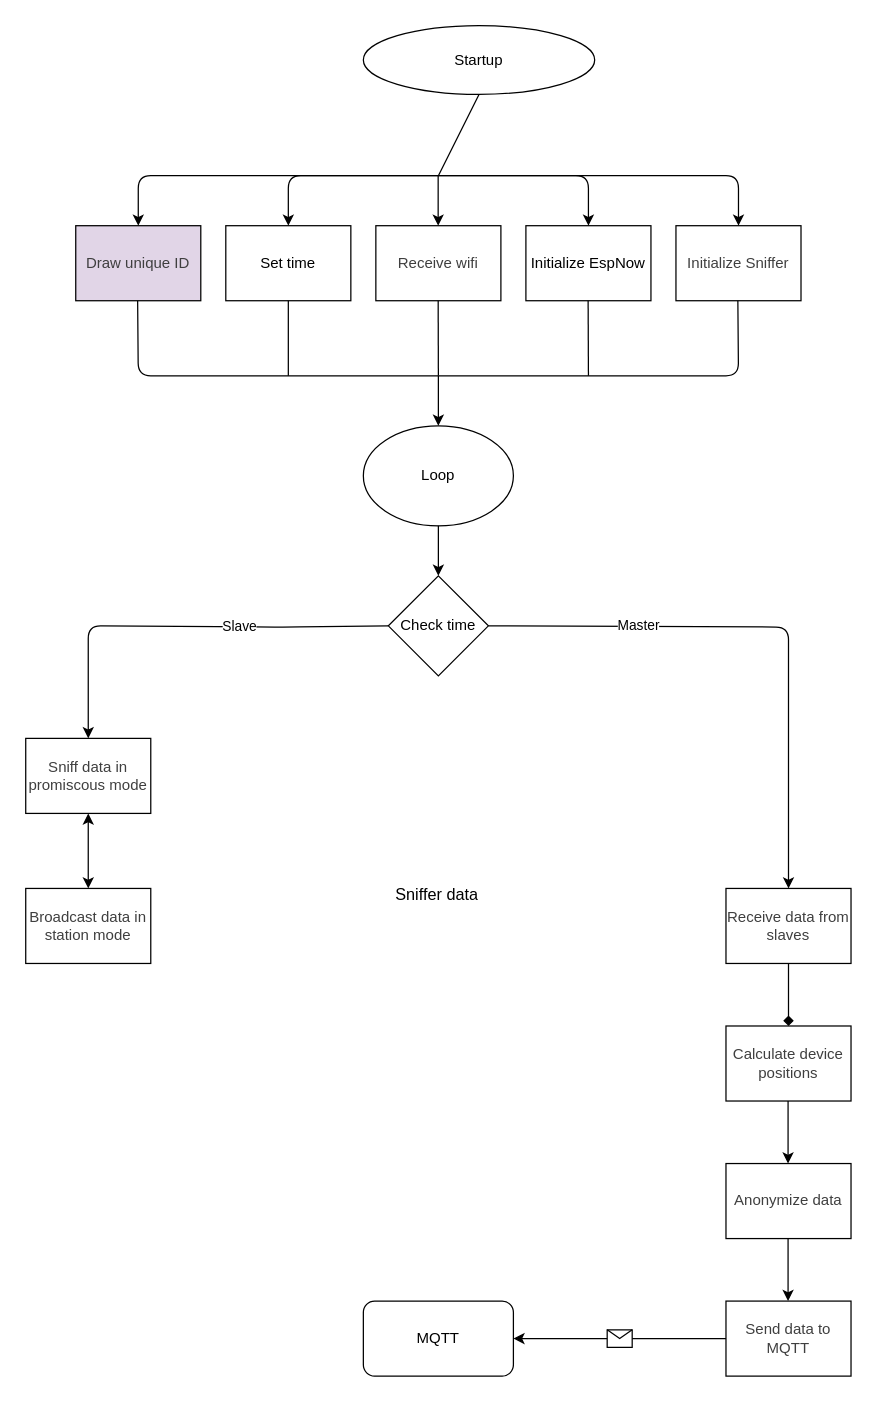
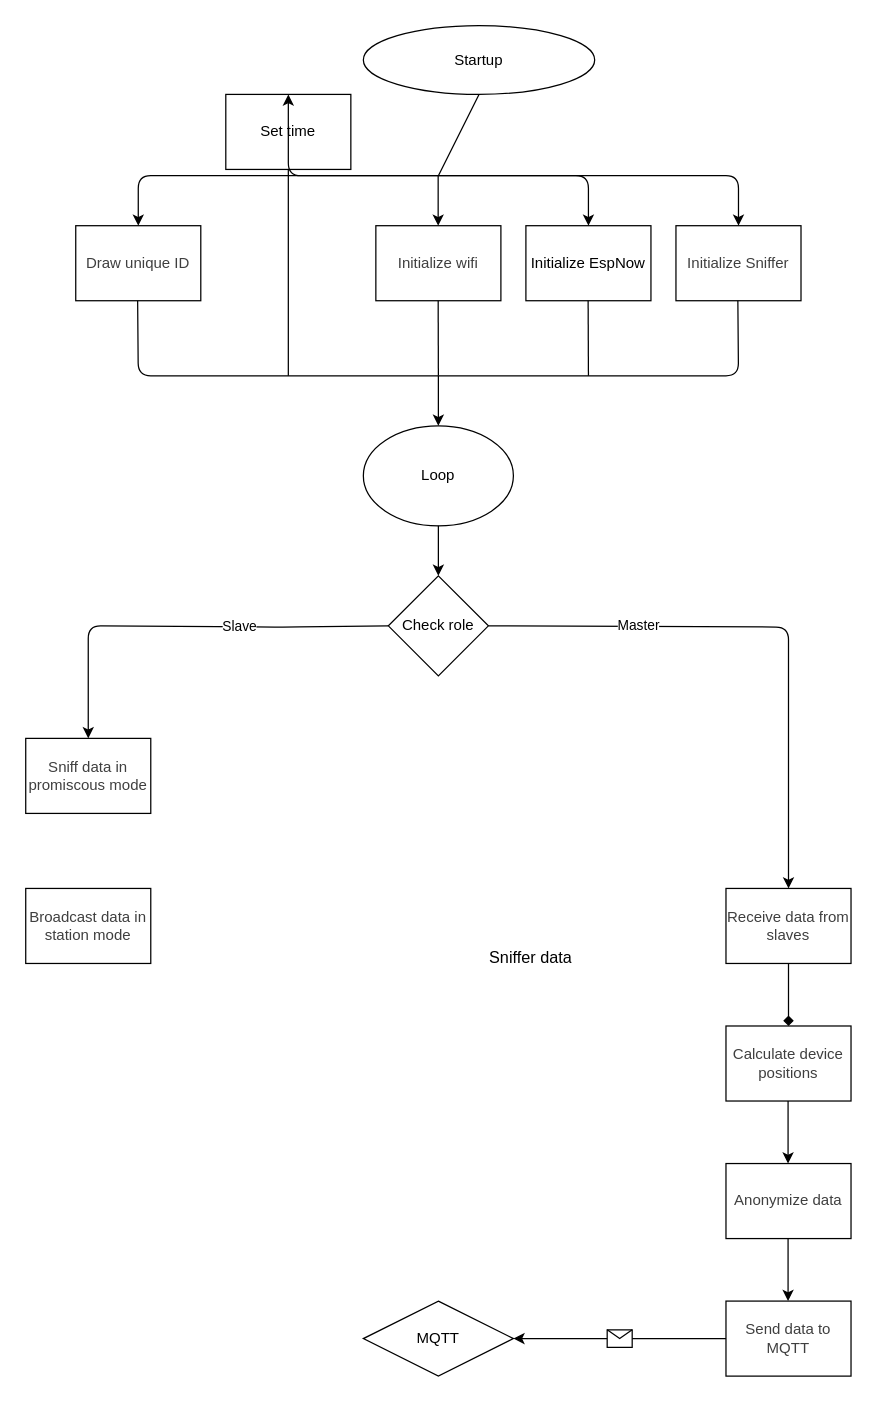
  <mxCell id="0" />
  <mxCell id="1" parent="0" />
  <mxCell id="2" value="" style="endArrow=classic;html=1;exitX=0.008;exitY=0.65;exitDx=0;exitDy=0;exitPerimeter=0;entryX=0.5;entryY=0;entryDx=0;entryDy=0;" edge="1" parent="1" target="32"><mxGeometry relative="1" as="geometry"><mxPoint x="310" y="500" as="sourcePoint" /><mxPoint x="70" y="580" as="targetPoint" /><Array as="points"><mxPoint x="229.04" y="501" /><mxPoint x="70" y="500" /></Array></mxGeometry></mxCell>
  <mxCell id="3" value="Slave" style="edgeLabel;resizable=0;html=1;;align=center;verticalAlign=middle;" connectable="0" vertex="1" parent="2"><mxGeometry relative="1" as="geometry"><mxPoint x="45" as="offset" /></mxGeometry></mxCell>
  <mxCell id="4" value="" style="endArrow=classic;html=1;exitX=0.008;exitY=0.65;exitDx=0;exitDy=0;exitPerimeter=0;entryX=0.5;entryY=0;entryDx=0;entryDy=0;" edge="1" parent="1" target="34"><mxGeometry relative="1" as="geometry"><mxPoint x="390" y="500" as="sourcePoint" /><mxPoint x="630" y="580" as="targetPoint" /><Array as="points"><mxPoint x="630" y="501" /></Array></mxGeometry></mxCell>
  <mxCell id="5" value="Master" style="edgeLabel;resizable=0;html=1;;align=center;verticalAlign=middle;" connectable="0" vertex="1" parent="4"><mxGeometry relative="1" as="geometry"><mxPoint x="-105" y="-1" as="offset" /></mxGeometry></mxCell>
- <mxCell id="6" value="Sniffer data" style="text;strokeColor=none;fillColor=none;align=left;verticalAlign=middle;spacingLeft=4;spacingRight=4;overflow=hidden;points=[[0,0.5],[1,0.5]];portConstraint=eastwest;rotatable=0;whiteSpace=wrap;html=1;fontSize=13;" vertex="1" parent="1"><mxGeometry x="310" y="700" width="80" height="30" as="geometry" /></mxCell>
+ <mxCell id="6" value="Sniffer data" style="text;strokeColor=none;fillColor=none;align=left;verticalAlign=middle;spacingLeft=4;spacingRight=4;overflow=hidden;points=[[0,0.5],[1,0.5]];portConstraint=eastwest;rotatable=0;whiteSpace=wrap;html=1;fontSize=13;" vertex="1" parent="1"><mxGeometry x="385" y="750" width="80" height="30" as="geometry" /></mxCell>
  <mxCell id="7" value="" style="endArrow=classic;html=1;exitX=0;exitY=0.5;exitDx=0;exitDy=0;entryX=1;entryY=0.5;entryDx=0;entryDy=0;" edge="1" parent="1" source="39" target="9"><mxGeometry relative="1" as="geometry"><mxPoint x="335" y="1050" as="sourcePoint" /><mxPoint x="480" y="990" as="targetPoint" /></mxGeometry></mxCell>
  <mxCell id="8" value="" style="shape=message;html=1;outlineConnect=0;" vertex="1" parent="7"><mxGeometry width="20" height="14" relative="1" as="geometry"><mxPoint x="-10" y="-7" as="offset" /></mxGeometry></mxCell>
- <mxCell id="9" value="MQTT" style="rounded=1;whiteSpace=wrap;html=1;" vertex="1" parent="1"><mxGeometry x="290" y="1040" width="120" height="60" as="geometry" /></mxCell>
+ <mxCell id="9" value="MQTT" style="rhombus;whiteSpace=wrap;html=1;" vertex="1" parent="1"><mxGeometry x="290" y="1040" width="120" height="60" as="geometry" /></mxCell>
  <mxCell id="10" value="&lt;span style=&quot;color: rgb(0, 0, 0);&quot;&gt;Startup&lt;/span&gt;" style="ellipse;whiteSpace=wrap;html=1;" vertex="1" parent="1"><mxGeometry x="290" y="20" width="185" height="55" as="geometry" /></mxCell>
- <mxCell id="11" value="&lt;div&gt;&lt;span style=&quot;background-color: transparent;&quot;&gt;Set time&lt;/span&gt;&lt;/div&gt;" style="rounded=0;whiteSpace=wrap;html=1;" vertex="1" parent="1"><mxGeometry x="180" y="180" width="100" height="60" as="geometry" /></mxCell>
- <mxCell id="12" value="&lt;span style=&quot;color: rgb(63, 63, 63);&quot;&gt;Receive wifi&lt;/span&gt;" style="rounded=0;whiteSpace=wrap;html=1;" vertex="1" parent="1"><mxGeometry x="300" y="180" width="100" height="60" as="geometry" /></mxCell>
+ <mxCell id="11" value="&lt;div&gt;&lt;span style=&quot;background-color: transparent;&quot;&gt;Set time&lt;/span&gt;&lt;/div&gt;" style="rounded=0;whiteSpace=wrap;html=1;" vertex="1" parent="1"><mxGeometry x="180" y="75" width="100" height="60" as="geometry" /></mxCell>
+ <mxCell id="12" value="&lt;span style=&quot;color: rgb(63, 63, 63);&quot;&gt;Initialize wifi&lt;/span&gt;" style="rounded=0;whiteSpace=wrap;html=1;" vertex="1" parent="1"><mxGeometry x="300" y="180" width="100" height="60" as="geometry" /></mxCell>
  <mxCell id="13" value="&lt;div&gt;&lt;span style=&quot;background-color: transparent;&quot;&gt;Initialize EspNow&lt;/span&gt;&lt;/div&gt;" style="rounded=0;whiteSpace=wrap;html=1;" vertex="1" parent="1"><mxGeometry x="420" y="180" width="100" height="60" as="geometry" /></mxCell>
- <mxCell id="14" value="&lt;div&gt;&lt;span style=&quot;color: rgb(63, 63, 63);&quot;&gt;Draw unique ID&lt;/span&gt;&lt;/div&gt;" style="rounded=0;whiteSpace=wrap;html=1;fillColor=#e1d5e7;" vertex="1" parent="1"><mxGeometry x="60" y="180" width="100" height="60" as="geometry" /></mxCell>
+ <mxCell id="14" value="&lt;div&gt;&lt;span style=&quot;color: rgb(63, 63, 63);&quot;&gt;Draw unique ID&lt;/span&gt;&lt;/div&gt;" style="rounded=0;whiteSpace=wrap;html=1;" vertex="1" parent="1"><mxGeometry x="60" y="180" width="100" height="60" as="geometry" /></mxCell>
  <mxCell id="15" value="&lt;span style=&quot;color: rgb(63, 63, 63);&quot;&gt;Initialize Sniffer&lt;/span&gt;" style="rounded=0;whiteSpace=wrap;html=1;" vertex="1" parent="1"><mxGeometry x="540" y="180" width="100" height="60" as="geometry" /></mxCell>
  <mxCell id="16" value="" style="endArrow=classic;html=1;entryX=0.5;entryY=0;entryDx=0;entryDy=0;" edge="1" parent="1" target="14"><mxGeometry width="50" height="50" relative="1" as="geometry"><mxPoint x="350" y="140" as="sourcePoint" /><mxPoint x="640" y="500" as="targetPoint" /><Array as="points"><mxPoint x="110" y="140" /></Array></mxGeometry></mxCell>
  <mxCell id="17" value="" style="endArrow=classic;html=1;entryX=0.5;entryY=0;entryDx=0;entryDy=0;" edge="1" parent="1" target="15"><mxGeometry width="50" height="50" relative="1" as="geometry"><mxPoint x="350" y="140" as="sourcePoint" /><mxPoint x="120" y="190" as="targetPoint" /><Array as="points"><mxPoint x="590" y="140" /></Array></mxGeometry></mxCell>
  <mxCell id="18" value="" style="endArrow=classic;html=1;entryX=0.5;entryY=0;entryDx=0;entryDy=0;" edge="1" parent="1" target="13"><mxGeometry width="50" height="50" relative="1" as="geometry"><mxPoint x="350" y="140" as="sourcePoint" /><mxPoint x="600" y="190" as="targetPoint" /><Array as="points"><mxPoint x="470" y="140" /></Array></mxGeometry></mxCell>
  <mxCell id="19" value="" style="endArrow=classic;html=1;exitX=0.5;exitY=1;exitDx=0;exitDy=0;" edge="1" parent="1"><mxGeometry width="50" height="50" relative="1" as="geometry"><mxPoint x="349.83" y="140" as="sourcePoint" /><mxPoint x="349.83" y="180" as="targetPoint" /></mxGeometry></mxCell>
  <mxCell id="20" value="" style="endArrow=classic;html=1;entryX=0.5;entryY=0;entryDx=0;entryDy=0;" edge="1" parent="1" target="11"><mxGeometry width="50" height="50" relative="1" as="geometry"><mxPoint x="350" y="140" as="sourcePoint" /><mxPoint x="480" y="190" as="targetPoint" /><Array as="points"><mxPoint x="230" y="140" /></Array></mxGeometry></mxCell>
  <mxCell id="21" value="&lt;span style=&quot;color: rgb(0, 0, 0);&quot;&gt;Loop&lt;/span&gt;" style="ellipse;whiteSpace=wrap;html=1;" vertex="1" parent="1"><mxGeometry x="290" y="340" width="120" height="80" as="geometry" /></mxCell>
  <mxCell id="22" value="" style="endArrow=classic;html=1;entryX=0.5;entryY=0;entryDx=0;entryDy=0;" edge="1" parent="1" target="21"><mxGeometry width="50" height="50" relative="1" as="geometry"><mxPoint x="350" y="300" as="sourcePoint" /><mxPoint x="360" y="310" as="targetPoint" /></mxGeometry></mxCell>
  <mxCell id="23" value="" style="endArrow=none;html=1;entryX=0.5;entryY=1;entryDx=0;entryDy=0;" edge="1" parent="1" target="10"><mxGeometry width="50" height="50" relative="1" as="geometry"><mxPoint x="350" y="140" as="sourcePoint" /><mxPoint x="400" y="90" as="targetPoint" /></mxGeometry></mxCell>
  <mxCell id="24" value="" style="endArrow=none;html=1;entryX=0.5;entryY=1;entryDx=0;entryDy=0;" edge="1" parent="1"><mxGeometry width="50" height="50" relative="1" as="geometry"><mxPoint x="350" y="300" as="sourcePoint" /><mxPoint x="349.83" y="240" as="targetPoint" /></mxGeometry></mxCell>
  <mxCell id="25" value="" style="endArrow=none;html=1;entryX=0.5;entryY=1;entryDx=0;entryDy=0;" edge="1" parent="1" target="11"><mxGeometry width="50" height="50" relative="1" as="geometry"><mxPoint x="230" y="300" as="sourcePoint" /><mxPoint x="359.83" y="250" as="targetPoint" /><Array as="points" /></mxGeometry></mxCell>
  <mxCell id="26" value="" style="endArrow=none;html=1;entryX=0.5;entryY=1;entryDx=0;entryDy=0;" edge="1" parent="1"><mxGeometry width="50" height="50" relative="1" as="geometry"><mxPoint x="470" y="300" as="sourcePoint" /><mxPoint x="469.76" y="240" as="targetPoint" /><Array as="points" /></mxGeometry></mxCell>
  <mxCell id="27" value="" style="endArrow=classic;html=1;entryX=0.5;entryY=0;entryDx=0;entryDy=0;" edge="1" parent="1" target="30"><mxGeometry width="50" height="50" relative="1" as="geometry"><mxPoint x="350" y="420" as="sourcePoint" /><mxPoint x="350" y="470" as="targetPoint" /></mxGeometry></mxCell>
  <mxCell id="28" value="" style="endArrow=none;html=1;entryX=0.5;entryY=1;entryDx=0;entryDy=0;" edge="1" parent="1"><mxGeometry width="50" height="50" relative="1" as="geometry"><mxPoint x="350" y="300" as="sourcePoint" /><mxPoint x="109.5" y="240" as="targetPoint" /><Array as="points"><mxPoint x="110" y="300" /></Array></mxGeometry></mxCell>
  <mxCell id="29" value="" style="endArrow=none;html=1;entryX=0.5;entryY=1;entryDx=0;entryDy=0;" edge="1" parent="1"><mxGeometry width="50" height="50" relative="1" as="geometry"><mxPoint x="350" y="300" as="sourcePoint" /><mxPoint x="589.5" y="240" as="targetPoint" /><Array as="points"><mxPoint x="590" y="300" /></Array></mxGeometry></mxCell>
- <mxCell id="30" value="Check time" style="rhombus;whiteSpace=wrap;html=1;" vertex="1" parent="1"><mxGeometry x="310" y="460" width="80" height="80" as="geometry" /></mxCell>
+ <mxCell id="30" value="Check role" style="rhombus;whiteSpace=wrap;html=1;" vertex="1" parent="1"><mxGeometry x="310" y="460" width="80" height="80" as="geometry" /></mxCell>
  <mxCell id="31" value="&lt;span style=&quot;color: rgb(63, 63, 63);&quot;&gt;Broadcast data in station mode&lt;/span&gt;" style="rounded=0;whiteSpace=wrap;html=1;" vertex="1" parent="1"><mxGeometry x="20" y="710" width="100" height="60" as="geometry" /></mxCell>
  <mxCell id="32" value="&lt;span style=&quot;color: rgb(63, 63, 63);&quot;&gt;Sniff data in promiscous mode&lt;/span&gt;" style="rounded=0;whiteSpace=wrap;html=1;" vertex="1" parent="1"><mxGeometry x="20" y="590" width="100" height="60" as="geometry" /></mxCell>
  <mxCell id="33" value="&lt;span style=&quot;color: rgb(63, 63, 63);&quot;&gt;Calculate device positions&lt;/span&gt;" style="rounded=0;whiteSpace=wrap;html=1;" vertex="1" parent="1"><mxGeometry x="580" y="820" width="100" height="60" as="geometry" /></mxCell>
  <mxCell id="34" value="&lt;span style=&quot;color: rgb(63, 63, 63);&quot;&gt;Receive data from slaves&lt;/span&gt;" style="rounded=0;whiteSpace=wrap;html=1;" vertex="1" parent="1"><mxGeometry x="580" y="710" width="100" height="60" as="geometry" /></mxCell>
  <mxCell id="35" value="" style="endArrow=diamond;html=1;exitX=0.5;exitY=1;exitDx=0;exitDy=0;" edge="1" parent="1" source="34" target="33"><mxGeometry width="50" height="50" relative="1" as="geometry"><mxPoint x="360" y="310" as="sourcePoint" /><mxPoint x="360" y="350" as="targetPoint" /><Array as="points" /></mxGeometry></mxCell>
- <mxCell id="36" value="" style="endArrow=classic;startArrow=classic;html=1;exitX=0.5;exitY=0;exitDx=0;exitDy=0;entryX=0.5;entryY=1;entryDx=0;entryDy=0;" edge="1" parent="1" source="31" target="32"><mxGeometry width="50" height="50" relative="1" as="geometry"><mxPoint x="380" y="810" as="sourcePoint" /><mxPoint x="430" y="760" as="targetPoint" /></mxGeometry></mxCell>
  <mxCell id="37" value="&lt;span style=&quot;color: rgb(63, 63, 63);&quot;&gt;Anonymize data&lt;/span&gt;" style="rounded=0;whiteSpace=wrap;html=1;" vertex="1" parent="1"><mxGeometry x="580" y="930" width="100" height="60" as="geometry" /></mxCell>
  <mxCell id="38" value="" style="endArrow=classic;html=1;exitX=0.5;exitY=1;exitDx=0;exitDy=0;" edge="1" parent="1"><mxGeometry width="50" height="50" relative="1" as="geometry"><mxPoint x="629.66" y="880" as="sourcePoint" /><mxPoint x="629.66" y="930" as="targetPoint" /><Array as="points" /></mxGeometry></mxCell>
  <mxCell id="39" value="&lt;span style=&quot;color: rgb(63, 63, 63);&quot;&gt;Send data to MQTT&lt;/span&gt;" style="rounded=0;whiteSpace=wrap;html=1;" vertex="1" parent="1"><mxGeometry x="580" y="1040" width="100" height="60" as="geometry" /></mxCell>
  <mxCell id="40" value="" style="endArrow=classic;html=1;exitX=0.5;exitY=1;exitDx=0;exitDy=0;" edge="1" parent="1"><mxGeometry width="50" height="50" relative="1" as="geometry"><mxPoint x="629.66" y="990" as="sourcePoint" /><mxPoint x="629.66" y="1040" as="targetPoint" /><Array as="points"><mxPoint x="629.66" y="1010" /></Array></mxGeometry></mxCell>
